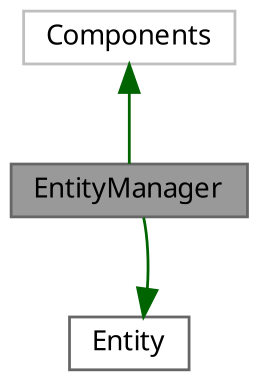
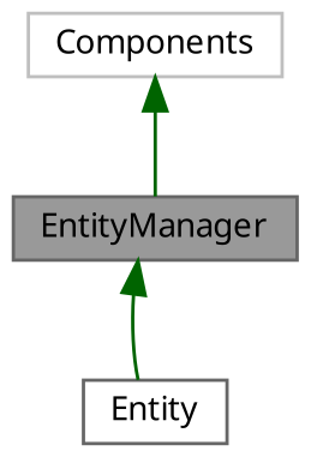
  digraph {
    fontname="Noto Sans"
    node [color=gray40 fillcolor=white fontname="Noto Sans" fontsize=10 shape=box style=filled]
    edge [color=darkgreen dir=back fontname="Noto Sans" fontsize=10 labelfontname=Helvetica labelfontsize=10 style=solid]
    n1 [fillcolor=grey60 fontcolor=black height=0.2 label=EntityManager width=0.4]
    n2 [height=0.2 label=Entity width=0.4]
    n3 [color=grey75 height=0.2 label=Components width=0.4]
-   n2 -> n1
+   n1 -> n2
    n3 -> n1
  }
